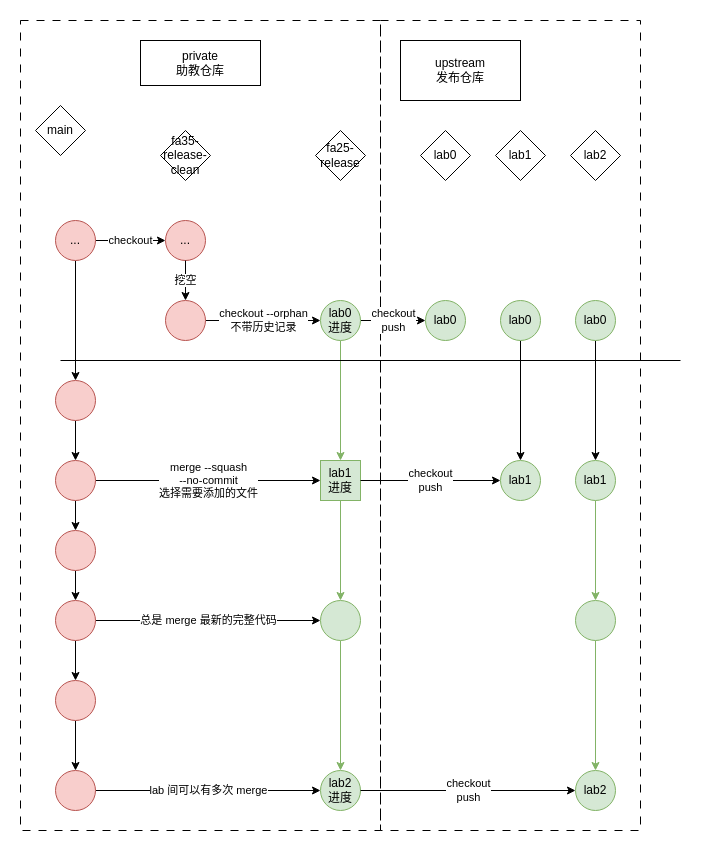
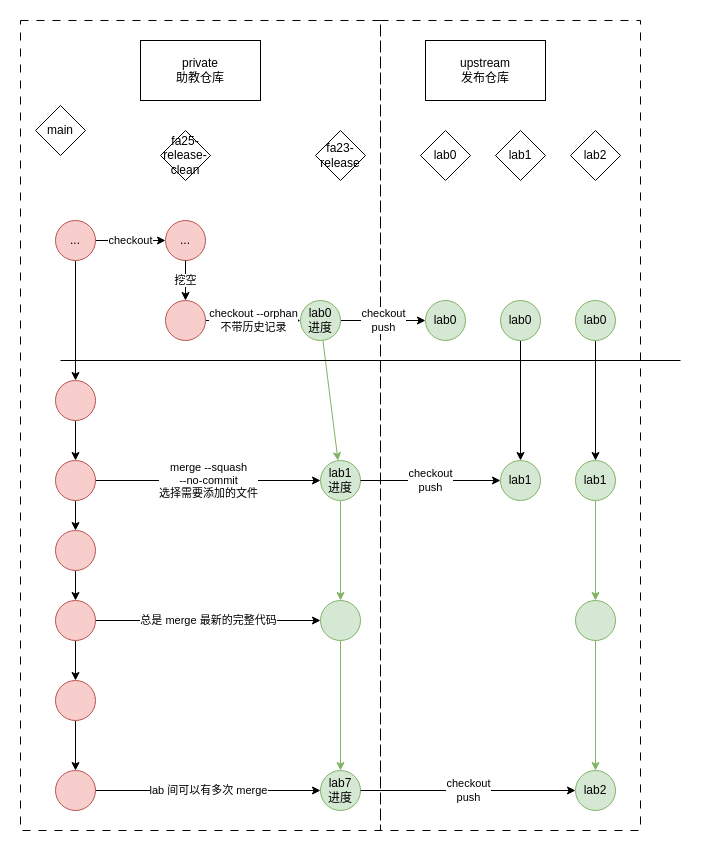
  <mxCell id="0" />
  <mxCell id="1" parent="0" />
  <mxCell id="2" value="" style="rounded=0;whiteSpace=wrap;html=1;fontFamily=Helvetica;fontSize=11;fontColor=default;labelBackgroundColor=default;fillColor=none;dashed=1;dashPattern=8 8;" vertex="1" parent="1"><mxGeometry x="380" y="20" width="260" height="810" as="geometry" /></mxCell>
  <mxCell id="3" value="" style="rounded=0;whiteSpace=wrap;html=1;fontFamily=Helvetica;fontSize=11;fontColor=default;labelBackgroundColor=default;fillColor=none;dashed=1;dashPattern=8 8;" vertex="1" parent="1"><mxGeometry x="20" y="20" width="360" height="810" as="geometry" /></mxCell>
- <mxCell id="4" value="private&lt;div&gt;助教仓库&lt;/div&gt;" style="rounded=0;whiteSpace=wrap;html=1;" vertex="1" parent="1"><mxGeometry x="140" y="40" width="120" height="45" as="geometry" /></mxCell>
- <mxCell id="5" value="upstream&lt;div&gt;发布仓库&lt;/div&gt;" style="rounded=0;whiteSpace=wrap;html=1;" vertex="1" parent="1"><mxGeometry x="400" y="40" width="120" height="60" as="geometry" /></mxCell>
+ <mxCell id="4" value="private&lt;div&gt;助教仓库&lt;/div&gt;" style="rounded=0;whiteSpace=wrap;html=1;" vertex="1" parent="1"><mxGeometry x="140" y="40" width="120" height="60" as="geometry" /></mxCell>
+ <mxCell id="5" value="upstream&lt;div&gt;发布仓库&lt;/div&gt;" style="rounded=0;whiteSpace=wrap;html=1;" vertex="1" parent="1"><mxGeometry x="425" y="40" width="120" height="60" as="geometry" /></mxCell>
  <mxCell id="6" value="checkout" style="edgeStyle=none;shape=connector;rounded=1;html=1;strokeColor=default;align=center;verticalAlign=middle;fontFamily=Helvetica;fontSize=11;fontColor=default;labelBackgroundColor=default;endArrow=classic;" edge="1" parent="1" source="8" target="40"><mxGeometry relative="1" as="geometry"><mxPoint x="190" y="240" as="targetPoint" /></mxGeometry></mxCell>
  <mxCell id="7" style="edgeStyle=none;shape=connector;rounded=1;html=1;strokeColor=default;align=center;verticalAlign=middle;fontFamily=Helvetica;fontSize=11;fontColor=default;labelBackgroundColor=default;endArrow=classic;" edge="1" parent="1" source="8" target="12"><mxGeometry relative="1" as="geometry" /></mxCell>
  <mxCell id="8" value="..." style="ellipse;whiteSpace=wrap;html=1;aspect=fixed;fillColor=#f8cecc;strokeColor=#b85450;" vertex="1" parent="1"><mxGeometry x="55" y="220" width="40" height="40" as="geometry" /></mxCell>
  <mxCell id="9" value="main" style="rhombus;whiteSpace=wrap;html=1;" vertex="1" parent="1"><mxGeometry x="35" y="105" width="50" height="50" as="geometry" /></mxCell>
  <mxCell id="10" style="edgeStyle=none;shape=connector;rounded=1;html=1;strokeColor=default;align=center;verticalAlign=middle;fontFamily=Helvetica;fontSize=11;fontColor=default;labelBackgroundColor=default;endArrow=classic;" edge="1" parent="1" source="12" target="14"><mxGeometry relative="1" as="geometry" /></mxCell>
  <mxCell id="11" value="merge --squash&lt;div&gt;--no-commit&lt;/div&gt;&lt;div&gt;选择需要添加的文件&lt;/div&gt;" style="edgeStyle=none;shape=connector;rounded=1;html=1;strokeColor=default;align=center;verticalAlign=middle;fontFamily=Helvetica;fontSize=11;fontColor=default;labelBackgroundColor=default;endArrow=classic;exitX=1;exitY=0.5;exitDx=0;exitDy=0;" edge="1" parent="1" source="14" target="29"><mxGeometry relative="1" as="geometry" /></mxCell>
  <mxCell id="12" value="" style="ellipse;whiteSpace=wrap;html=1;aspect=fixed;fillColor=#f8cecc;strokeColor=#b85450;" vertex="1" parent="1"><mxGeometry x="55" y="380" width="40" height="40" as="geometry" /></mxCell>
  <mxCell id="13" style="edgeStyle=none;shape=connector;rounded=1;html=1;strokeColor=default;align=center;verticalAlign=middle;fontFamily=Helvetica;fontSize=11;fontColor=default;labelBackgroundColor=default;endArrow=classic;" edge="1" parent="1" source="14" target="16"><mxGeometry relative="1" as="geometry" /></mxCell>
  <mxCell id="14" value="" style="ellipse;whiteSpace=wrap;html=1;aspect=fixed;fillColor=#f8cecc;strokeColor=#b85450;" vertex="1" parent="1"><mxGeometry x="55" y="460" width="40" height="40" as="geometry" /></mxCell>
  <mxCell id="15" style="edgeStyle=none;shape=connector;rounded=1;html=1;strokeColor=default;align=center;verticalAlign=middle;fontFamily=Helvetica;fontSize=11;fontColor=default;labelBackgroundColor=default;endArrow=classic;" edge="1" parent="1" source="16" target="19"><mxGeometry relative="1" as="geometry" /></mxCell>
  <mxCell id="16" value="" style="ellipse;whiteSpace=wrap;html=1;aspect=fixed;fillColor=#f8cecc;strokeColor=#b85450;" vertex="1" parent="1"><mxGeometry x="55" y="530" width="40" height="40" as="geometry" /></mxCell>
  <mxCell id="17" value="总是 merge 最新的完整代码" style="edgeStyle=none;shape=connector;rounded=1;html=1;strokeColor=default;align=center;verticalAlign=middle;fontFamily=Helvetica;fontSize=11;fontColor=default;labelBackgroundColor=default;endArrow=classic;" edge="1" parent="1" source="19" target="32"><mxGeometry relative="1" as="geometry" /></mxCell>
  <mxCell id="18" style="edgeStyle=none;shape=connector;rounded=1;html=1;strokeColor=default;align=center;verticalAlign=middle;fontFamily=Helvetica;fontSize=11;fontColor=default;labelBackgroundColor=default;endArrow=classic;" edge="1" parent="1" source="19" target="35"><mxGeometry relative="1" as="geometry" /></mxCell>
  <mxCell id="19" value="" style="ellipse;whiteSpace=wrap;html=1;aspect=fixed;fillColor=#f8cecc;strokeColor=#b85450;" vertex="1" parent="1"><mxGeometry x="55" y="600" width="40" height="40" as="geometry" /></mxCell>
- <mxCell id="20" value="fa25-release" style="rhombus;whiteSpace=wrap;html=1;" vertex="1" parent="1"><mxGeometry x="315" y="130" width="50" height="50" as="geometry" /></mxCell>
+ <mxCell id="20" value="fa23-release" style="rhombus;whiteSpace=wrap;html=1;" vertex="1" parent="1"><mxGeometry x="315" y="130" width="50" height="50" as="geometry" /></mxCell>
  <mxCell id="21" value="checkout --orphan&lt;div&gt;不带历史记录&lt;/div&gt;" style="edgeStyle=none;shape=connector;rounded=1;html=1;strokeColor=default;align=center;verticalAlign=middle;fontFamily=Helvetica;fontSize=11;fontColor=default;labelBackgroundColor=default;endArrow=classic;exitX=1;exitY=0.5;exitDx=0;exitDy=0;" edge="1" parent="1" source="42" target="24"><mxGeometry relative="1" as="geometry"><mxPoint x="220" y="319.55" as="sourcePoint" /><mxPoint x="465" y="319.55" as="targetPoint" /></mxGeometry></mxCell>
  <mxCell id="22" style="edgeStyle=none;shape=connector;rounded=1;html=1;strokeColor=#82b366;align=center;verticalAlign=middle;fontFamily=Helvetica;fontSize=11;fontColor=default;labelBackgroundColor=default;endArrow=classic;fillColor=#d5e8d4;" edge="1" parent="1" source="24" target="29"><mxGeometry relative="1" as="geometry" /></mxCell>
  <mxCell id="23" value="checkout&lt;div&gt;push&lt;/div&gt;" style="edgeStyle=none;shape=connector;rounded=1;html=1;strokeColor=default;align=center;verticalAlign=middle;fontFamily=Helvetica;fontSize=11;fontColor=default;labelBackgroundColor=default;endArrow=classic;" edge="1" parent="1" source="24" target="25"><mxGeometry relative="1" as="geometry" /></mxCell>
- <mxCell id="24" value="lab0&lt;div&gt;进度&lt;/div&gt;" style="ellipse;whiteSpace=wrap;html=1;aspect=fixed;fillColor=#d5e8d4;strokeColor=#82b366;" vertex="1" parent="1"><mxGeometry x="320" y="300" width="40" height="40" as="geometry" /></mxCell>
+ <mxCell id="24" value="lab0&lt;div&gt;进度&lt;/div&gt;" style="ellipse;whiteSpace=wrap;html=1;aspect=fixed;fillColor=#d5e8d4;strokeColor=#82b366;" vertex="1" parent="1"><mxGeometry x="300" y="300" width="40" height="40" as="geometry" /></mxCell>
  <mxCell id="25" value="lab0" style="ellipse;whiteSpace=wrap;html=1;aspect=fixed;fillColor=#d5e8d4;strokeColor=#82b366;" vertex="1" parent="1"><mxGeometry x="425" y="300" width="40" height="40" as="geometry" /></mxCell>
  <mxCell id="26" value="lab0" style="rhombus;whiteSpace=wrap;html=1;" vertex="1" parent="1"><mxGeometry x="420" y="130" width="50" height="50" as="geometry" /></mxCell>
  <mxCell id="27" value="" style="endArrow=none;html=1;rounded=1;strokeColor=default;align=center;verticalAlign=middle;fontFamily=Helvetica;fontSize=11;fontColor=default;labelBackgroundColor=default;" edge="1" parent="1"><mxGeometry width="50" height="50" relative="1" as="geometry"><mxPoint x="60" y="360" as="sourcePoint" /><mxPoint x="680" y="360" as="targetPoint" /></mxGeometry></mxCell>
  <mxCell id="28" style="edgeStyle=none;shape=connector;rounded=1;html=1;strokeColor=#82b366;align=center;verticalAlign=middle;fontFamily=Helvetica;fontSize=11;fontColor=default;labelBackgroundColor=default;endArrow=classic;fillColor=#d5e8d4;" edge="1" parent="1" source="29" target="32"><mxGeometry relative="1" as="geometry" /></mxCell>
- <mxCell id="29" value="lab1&lt;div&gt;进度&lt;/div&gt;" style="whiteSpace=wrap;html=1;aspect=fixed;fillColor=#d5e8d4;strokeColor=#82b366;rounded=0;" vertex="1" parent="1"><mxGeometry x="320" y="460" width="40" height="40" as="geometry" /></mxCell>
+ <mxCell id="29" value="lab1&lt;div&gt;进度&lt;/div&gt;" style="ellipse;whiteSpace=wrap;html=1;aspect=fixed;fillColor=#d5e8d4;strokeColor=#82b366;" vertex="1" parent="1"><mxGeometry x="320" y="460" width="40" height="40" as="geometry" /></mxCell>
  <mxCell id="30" value="lab1" style="ellipse;whiteSpace=wrap;html=1;aspect=fixed;fillColor=#d5e8d4;strokeColor=#82b366;" vertex="1" parent="1"><mxGeometry x="500" y="460" width="40" height="40" as="geometry" /></mxCell>
  <mxCell id="31" style="edgeStyle=none;shape=connector;rounded=1;html=1;strokeColor=#82b366;align=center;verticalAlign=middle;fontFamily=Helvetica;fontSize=11;fontColor=default;labelBackgroundColor=default;endArrow=classic;fillColor=#d5e8d4;" edge="1" parent="1" source="32" target="33"><mxGeometry relative="1" as="geometry" /></mxCell>
  <mxCell id="32" value="" style="ellipse;whiteSpace=wrap;html=1;aspect=fixed;fillColor=#d5e8d4;strokeColor=#82b366;" vertex="1" parent="1"><mxGeometry x="320" y="600" width="40" height="40" as="geometry" /></mxCell>
- <mxCell id="33" value="lab2&lt;div&gt;进度&lt;/div&gt;" style="ellipse;whiteSpace=wrap;html=1;aspect=fixed;fillColor=#d5e8d4;strokeColor=#82b366;" vertex="1" parent="1"><mxGeometry x="320" y="770" width="40" height="40" as="geometry" /></mxCell>
+ <mxCell id="33" value="lab7&lt;div&gt;进度&lt;/div&gt;" style="ellipse;whiteSpace=wrap;html=1;aspect=fixed;fillColor=#d5e8d4;strokeColor=#82b366;" vertex="1" parent="1"><mxGeometry x="320" y="770" width="40" height="40" as="geometry" /></mxCell>
  <mxCell id="34" style="edgeStyle=none;shape=connector;rounded=1;html=1;strokeColor=default;align=center;verticalAlign=middle;fontFamily=Helvetica;fontSize=11;fontColor=default;labelBackgroundColor=default;endArrow=classic;" edge="1" parent="1" source="35" target="37"><mxGeometry relative="1" as="geometry" /></mxCell>
  <mxCell id="35" value="" style="ellipse;whiteSpace=wrap;html=1;aspect=fixed;fillColor=#f8cecc;strokeColor=#b85450;" vertex="1" parent="1"><mxGeometry x="55" y="680" width="40" height="40" as="geometry" /></mxCell>
  <mxCell id="36" value="lab 间可以有多次 merge" style="edgeStyle=none;shape=connector;rounded=1;html=1;strokeColor=default;align=center;verticalAlign=middle;fontFamily=Helvetica;fontSize=11;fontColor=default;labelBackgroundColor=default;endArrow=classic;" edge="1" parent="1" source="37" target="33"><mxGeometry relative="1" as="geometry" /></mxCell>
  <mxCell id="37" value="" style="ellipse;whiteSpace=wrap;html=1;aspect=fixed;fillColor=#f8cecc;strokeColor=#b85450;" vertex="1" parent="1"><mxGeometry x="55" y="770" width="40" height="40" as="geometry" /></mxCell>
  <mxCell id="38" value="lab1" style="rhombus;whiteSpace=wrap;html=1;" vertex="1" parent="1"><mxGeometry x="495" y="130" width="50" height="50" as="geometry" /></mxCell>
- <mxCell id="39" value="fa35-release-clean" style="rhombus;whiteSpace=wrap;html=1;" vertex="1" parent="1"><mxGeometry x="160" y="130" width="50" height="50" as="geometry" /></mxCell>
+ <mxCell id="39" value="fa25-release-clean" style="rhombus;whiteSpace=wrap;html=1;" vertex="1" parent="1"><mxGeometry x="160" y="130" width="50" height="50" as="geometry" /></mxCell>
  <mxCell id="40" value="..." style="ellipse;whiteSpace=wrap;html=1;aspect=fixed;fillColor=#f8cecc;strokeColor=#b85450;" vertex="1" parent="1"><mxGeometry x="165" y="220" width="40" height="40" as="geometry" /></mxCell>
  <mxCell id="41" value="挖空" style="edgeStyle=none;shape=connector;rounded=1;html=1;strokeColor=default;align=center;verticalAlign=middle;fontFamily=Helvetica;fontSize=11;fontColor=default;labelBackgroundColor=default;endArrow=classic;" edge="1" target="42" parent="1" source="40"><mxGeometry relative="1" as="geometry"><mxPoint x="185" y="260" as="sourcePoint" /></mxGeometry></mxCell>
  <mxCell id="42" value="" style="ellipse;whiteSpace=wrap;html=1;aspect=fixed;fillColor=#f8cecc;strokeColor=#b85450;" vertex="1" parent="1"><mxGeometry x="165" y="300" width="40" height="40" as="geometry" /></mxCell>
  <mxCell id="43" style="edgeStyle=none;shape=connector;rounded=1;html=1;strokeColor=default;align=center;verticalAlign=middle;fontFamily=Helvetica;fontSize=11;fontColor=default;labelBackgroundColor=default;endArrow=classic;" edge="1" parent="1" source="44" target="30"><mxGeometry relative="1" as="geometry" /></mxCell>
  <mxCell id="44" value="lab0" style="ellipse;whiteSpace=wrap;html=1;aspect=fixed;fillColor=#d5e8d4;strokeColor=#82b366;" vertex="1" parent="1"><mxGeometry x="500" y="300" width="40" height="40" as="geometry" /></mxCell>
  <mxCell id="45" value="checkout&lt;div&gt;push&lt;/div&gt;" style="edgeStyle=none;shape=connector;rounded=1;html=1;strokeColor=default;align=center;verticalAlign=middle;fontFamily=Helvetica;fontSize=11;fontColor=default;labelBackgroundColor=default;endArrow=classic;" edge="1" parent="1" source="29" target="30"><mxGeometry relative="1" as="geometry"><mxPoint x="360" y="480" as="sourcePoint" /><mxPoint x="425" y="480" as="targetPoint" /></mxGeometry></mxCell>
  <mxCell id="46" value="lab2" style="rhombus;whiteSpace=wrap;html=1;" vertex="1" parent="1"><mxGeometry x="570" y="130" width="50" height="50" as="geometry" /></mxCell>
  <mxCell id="47" value="lab1" style="ellipse;whiteSpace=wrap;html=1;aspect=fixed;fillColor=#d5e8d4;strokeColor=#82b366;" vertex="1" parent="1"><mxGeometry x="575" y="460" width="40" height="40" as="geometry" /></mxCell>
  <mxCell id="48" style="edgeStyle=none;shape=connector;rounded=1;html=1;strokeColor=default;align=center;verticalAlign=middle;fontFamily=Helvetica;fontSize=11;fontColor=default;labelBackgroundColor=default;endArrow=classic;" edge="1" source="49" target="47" parent="1"><mxGeometry relative="1" as="geometry" /></mxCell>
  <mxCell id="49" value="lab0" style="ellipse;whiteSpace=wrap;html=1;aspect=fixed;fillColor=#d5e8d4;strokeColor=#82b366;" vertex="1" parent="1"><mxGeometry x="575" y="300" width="40" height="40" as="geometry" /></mxCell>
  <mxCell id="50" value="lab2" style="ellipse;whiteSpace=wrap;html=1;aspect=fixed;fillColor=#d5e8d4;strokeColor=#82b366;" vertex="1" parent="1"><mxGeometry x="575" y="770" width="40" height="40" as="geometry" /></mxCell>
  <mxCell id="51" style="edgeStyle=none;shape=connector;rounded=1;html=1;strokeColor=#82b366;align=center;verticalAlign=middle;fontFamily=Helvetica;fontSize=11;fontColor=default;labelBackgroundColor=default;endArrow=classic;fillColor=#d5e8d4;" edge="1" target="52" parent="1"><mxGeometry relative="1" as="geometry"><mxPoint x="595" y="500" as="sourcePoint" /></mxGeometry></mxCell>
  <mxCell id="52" value="" style="ellipse;whiteSpace=wrap;html=1;aspect=fixed;fillColor=#d5e8d4;strokeColor=#82b366;" vertex="1" parent="1"><mxGeometry x="575" y="600" width="40" height="40" as="geometry" /></mxCell>
  <mxCell id="53" style="edgeStyle=none;shape=connector;rounded=1;html=1;strokeColor=#82b366;align=center;verticalAlign=middle;fontFamily=Helvetica;fontSize=11;fontColor=default;labelBackgroundColor=default;endArrow=classic;fillColor=#d5e8d4;" edge="1" source="52" parent="1"><mxGeometry relative="1" as="geometry"><mxPoint x="595" y="770" as="targetPoint" /></mxGeometry></mxCell>
  <mxCell id="54" value="checkout&lt;div&gt;push&lt;/div&gt;" style="edgeStyle=none;shape=connector;rounded=1;html=1;strokeColor=default;align=center;verticalAlign=middle;fontFamily=Helvetica;fontSize=11;fontColor=default;labelBackgroundColor=default;endArrow=classic;" edge="1" parent="1" target="50"><mxGeometry relative="1" as="geometry"><mxPoint x="360" y="790" as="sourcePoint" /><mxPoint x="500" y="790" as="targetPoint" /></mxGeometry></mxCell>
